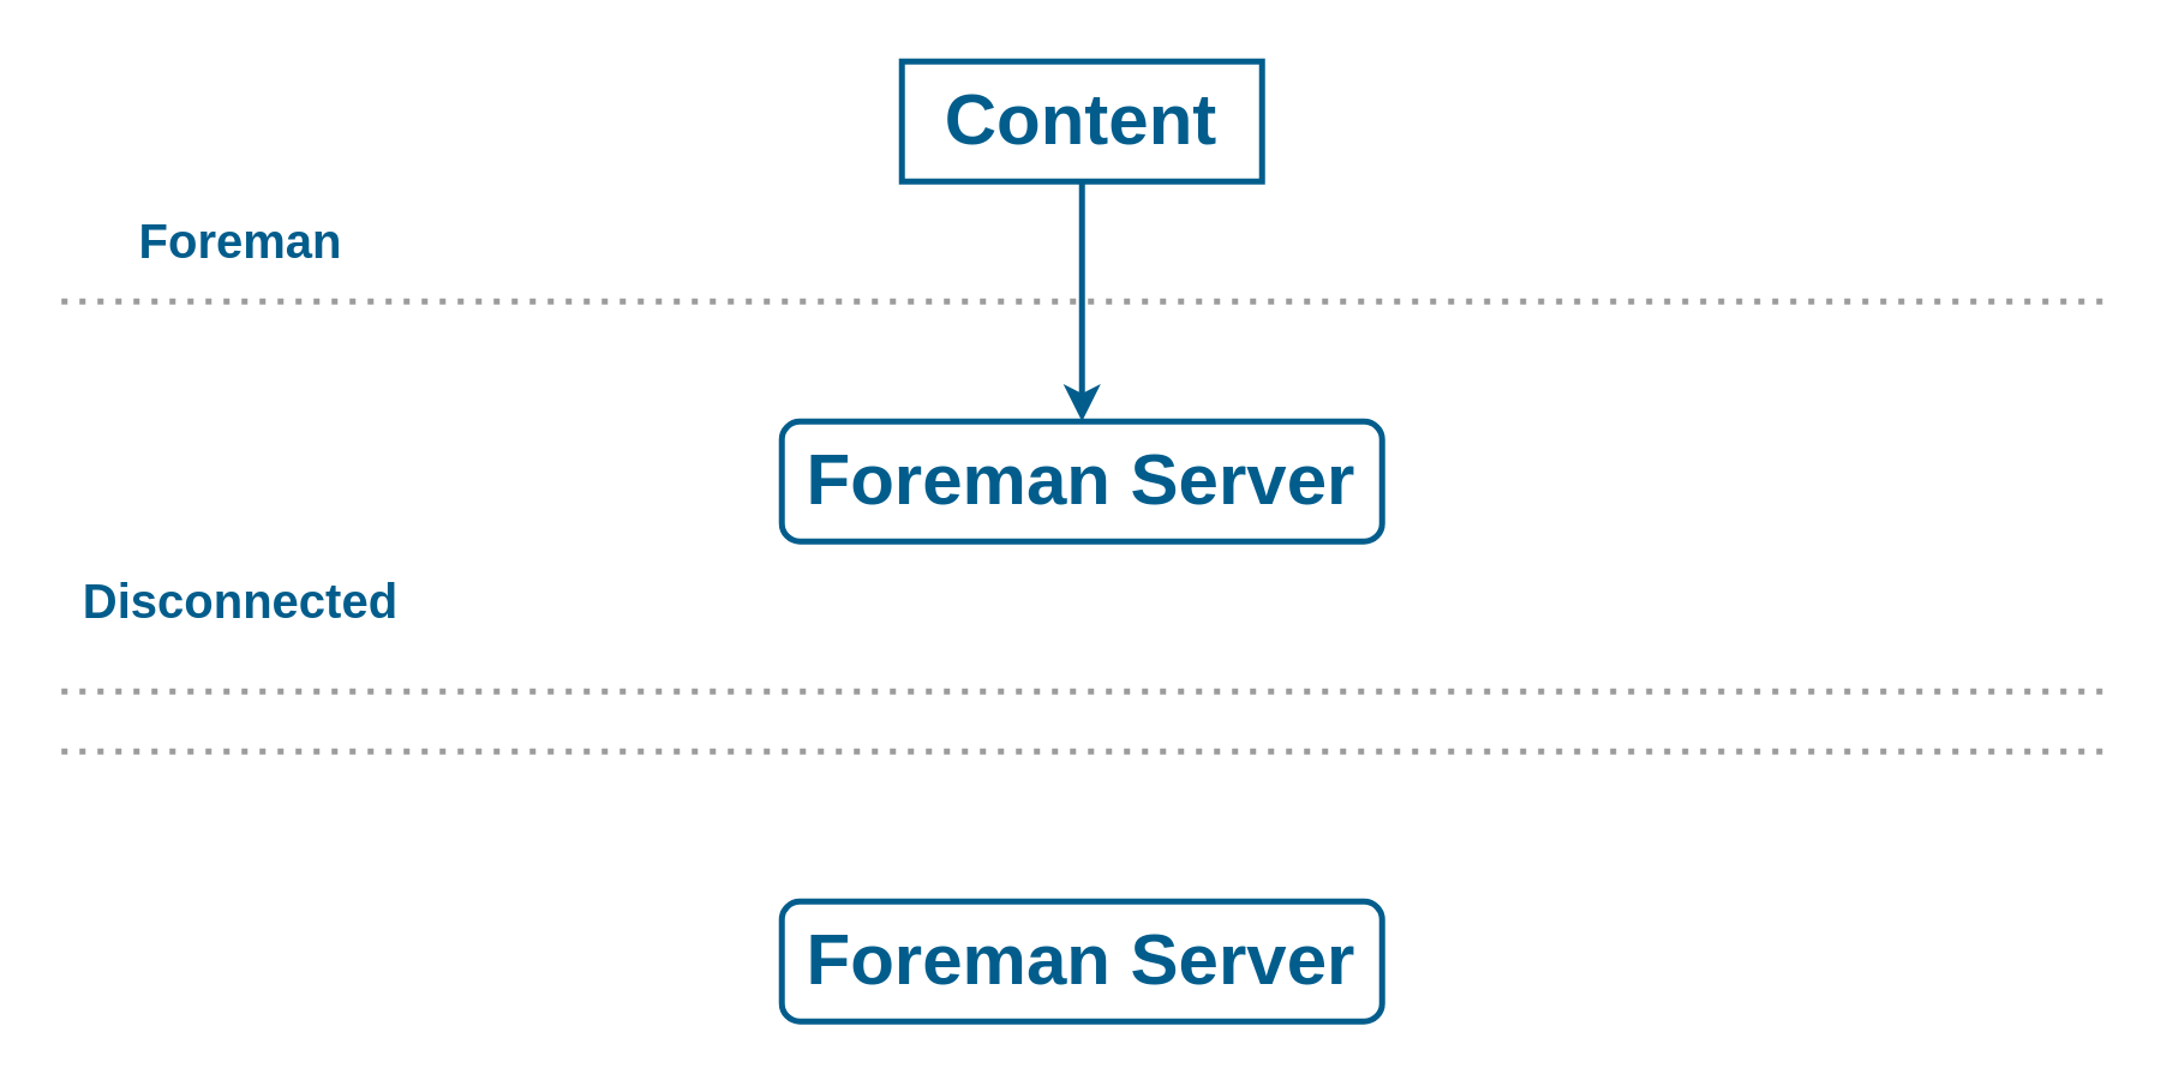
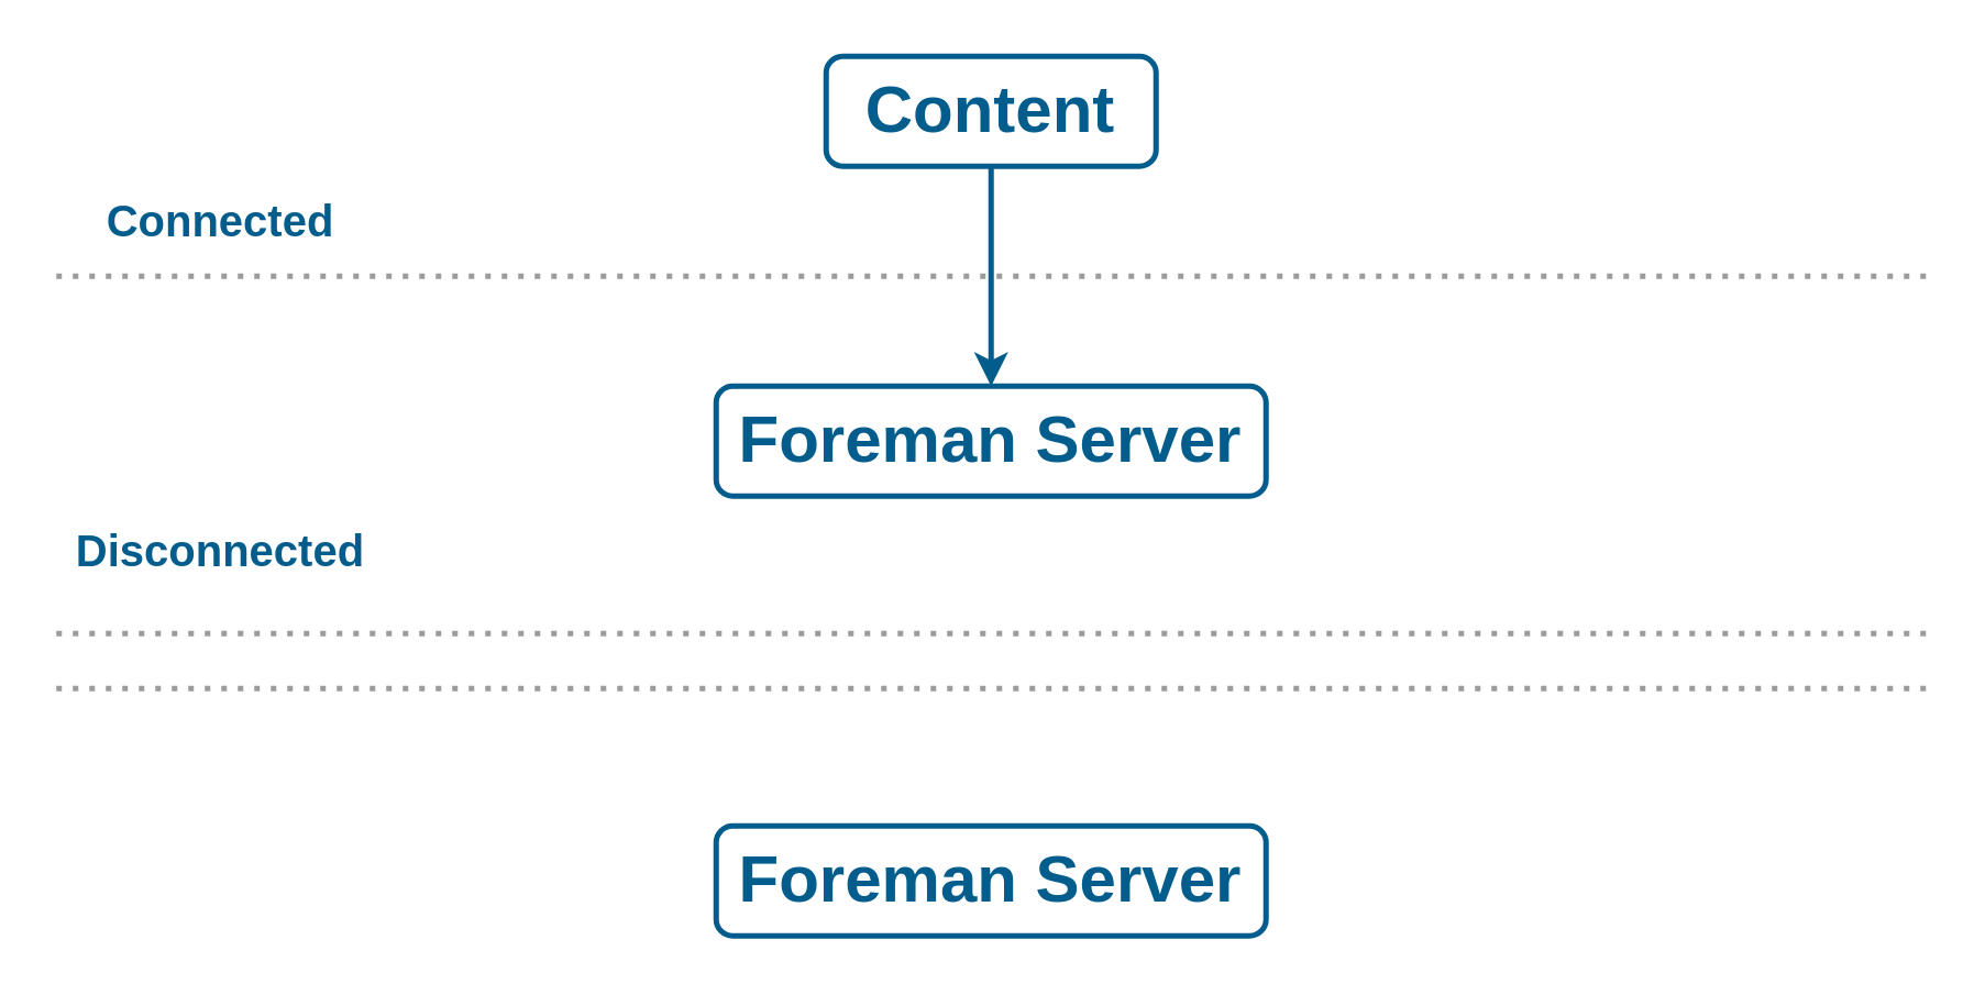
  <mxCell id="0" />
  <mxCell id="1" parent="0" />
- <mxCell id="2" value="Content" style="whiteSpace=wrap;html=1;fontSize=24;fontStyle=1;fontColor=#025D8C;fillColor=none;strokeColor=#025D8C;strokeWidth=2;rounded=0;" parent="1" vertex="1"><mxGeometry x="300" y="20" width="120" height="40" as="geometry" /></mxCell>
+ <mxCell id="2" value="Content" style="rounded=1;whiteSpace=wrap;html=1;fontSize=24;fontStyle=1;fontColor=#025D8C;fillColor=none;strokeColor=#025D8C;strokeWidth=2;" parent="1" vertex="1"><mxGeometry x="300" y="20" width="120" height="40" as="geometry" /></mxCell>
  <mxCell id="3" value="Foreman Server" style="rounded=1;whiteSpace=wrap;html=1;fontSize=24;fontStyle=1;fontColor=#025D8C;fillColor=none;strokeColor=#025D8C;strokeWidth=2;" parent="1" vertex="1"><mxGeometry x="260" y="140" width="200" height="40" as="geometry" /></mxCell>
  <mxCell id="4" value="" style="endArrow=classic;html=1;fontSize=14;fontColor=#025D8C;strokeColor=#025D8C;strokeWidth=2;" parent="1" source="2" target="3" edge="1"><mxGeometry width="50" height="50" relative="1" as="geometry"><mxPoint x="320" y="320" as="sourcePoint" /><mxPoint x="370" y="270" as="targetPoint" /></mxGeometry></mxCell>
  <mxCell id="5" value="" style="endArrow=classic;html=1;fontSize=14;fontColor=#025D8C;strokeColor=#025D8C;strokeWidth=2;" parent="1" source="3" edge="1"><mxGeometry width="50" height="50" relative="1" as="geometry"><mxPoint x="390" y="270" as="sourcePoint" /><mxPoint x="460" y="160" as="targetPoint" /></mxGeometry></mxCell>
  <mxCell id="6" value="Foreman Server" style="rounded=1;whiteSpace=wrap;html=1;fontSize=24;fontStyle=1;fontColor=#025D8C;fillColor=none;strokeColor=#025D8C;strokeWidth=2;" vertex="1" parent="1"><mxGeometry x="260" y="300" width="200" height="40" as="geometry" /></mxCell>
  <mxCell id="7" value="" style="endArrow=none;html=1;fontSize=14;fontColor=#025D8C;strokeWidth=2;dashed=1;dashPattern=1 2;strokeColor=#9C9C9C;endFill=0;" edge="1" parent="1"><mxGeometry width="50" height="50" relative="1" as="geometry"><mxPoint x="20" y="100" as="sourcePoint" /><mxPoint x="700" y="100" as="targetPoint" /></mxGeometry></mxCell>
- <mxCell id="8" value="Foreman" style="rounded=0;whiteSpace=wrap;html=1;fontSize=16;fontStyle=1;fontColor=#025D8C;fillColor=none;strokeColor=none;strokeWidth=2;" vertex="1" parent="1"><mxGeometry x="20" y="60" width="120" height="40" as="geometry" /></mxCell>
+ <mxCell id="8" value="Connected" style="rounded=0;whiteSpace=wrap;html=1;fontSize=16;fontStyle=1;fontColor=#025D8C;fillColor=none;strokeColor=none;strokeWidth=2;" vertex="1" parent="1"><mxGeometry x="20" y="60" width="120" height="40" as="geometry" /></mxCell>
  <mxCell id="9" value="" style="endArrow=none;html=1;fontSize=14;fontColor=#025D8C;strokeWidth=2;dashed=1;dashPattern=1 2;strokeColor=#9C9C9C;endFill=0;" edge="1" parent="1"><mxGeometry width="50" height="50" relative="1" as="geometry"><mxPoint x="20" y="230" as="sourcePoint" /><mxPoint x="700" y="230" as="targetPoint" /></mxGeometry></mxCell>
  <mxCell id="10" value="Disconnected" style="rounded=0;whiteSpace=wrap;html=1;fontSize=16;fontStyle=1;fontColor=#025D8C;fillColor=none;strokeColor=none;strokeWidth=2;" vertex="1" parent="1"><mxGeometry x="20" y="180" width="120" height="40" as="geometry" /></mxCell>
  <mxCell id="11" value="" style="endArrow=none;html=1;fontSize=14;fontColor=#025D8C;strokeWidth=2;dashed=1;dashPattern=1 2;strokeColor=#9C9C9C;endFill=0;" edge="1" parent="1"><mxGeometry width="50" height="50" relative="1" as="geometry"><mxPoint x="20" y="250" as="sourcePoint" /><mxPoint x="700" y="250" as="targetPoint" /></mxGeometry></mxCell>
